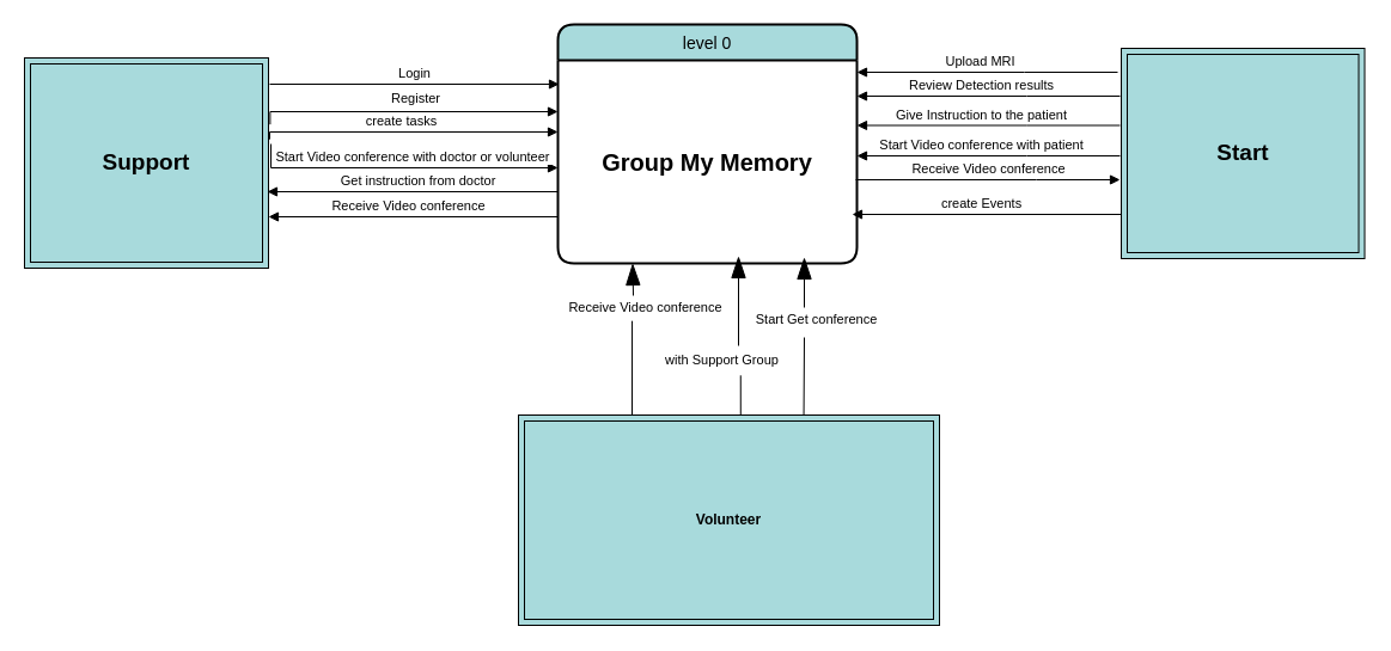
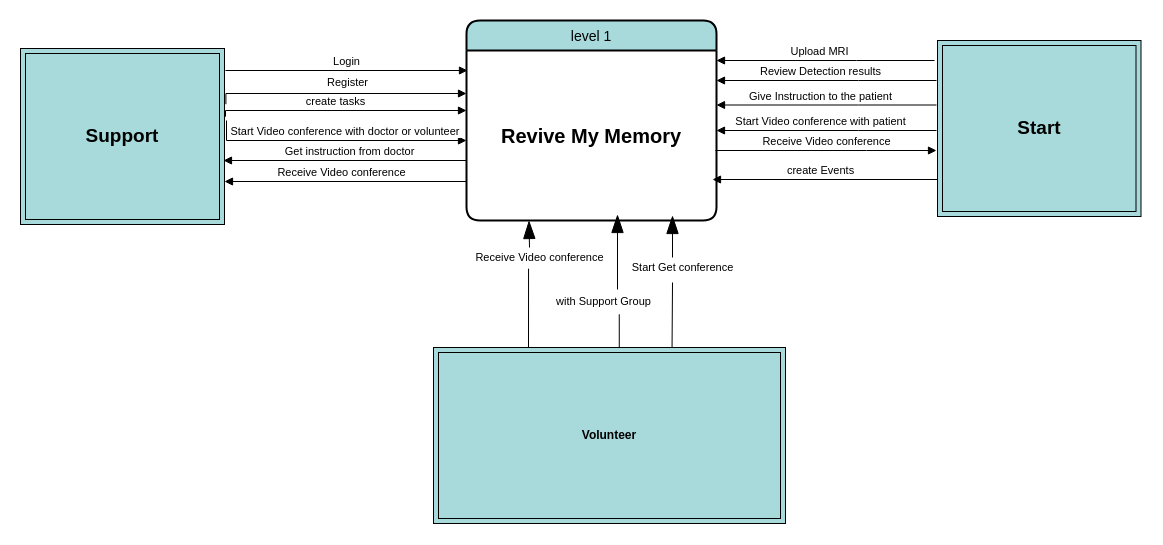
  <mxCell id="0" />
  <mxCell id="1" parent="0" />
- <mxCell id="2" value="level 0" style="swimlane;childLayout=stackLayout;horizontal=1;startSize=30;horizontalStack=0;rounded=1;fontSize=14;fontStyle=0;strokeWidth=2;resizeParent=0;resizeLast=1;shadow=0;dashed=0;align=center;fillColor=#A8DADC;" parent="1" vertex="1"><mxGeometry x="466" y="20" width="250" height="200" as="geometry" /></mxCell>
- <mxCell id="3" value="&lt;b&gt;&lt;font style=&quot;font-size: 20px;&quot;&gt;Group My Memory&lt;/font&gt;&lt;/b&gt;" style="text;strokeColor=none;align=center;fillColor=none;html=1;verticalAlign=middle;whiteSpace=wrap;rounded=0;" parent="2" vertex="1"><mxGeometry y="30" width="250" height="170" as="geometry" /></mxCell>
+ <mxCell id="2" value="level 1" style="swimlane;childLayout=stackLayout;horizontal=1;startSize=30;horizontalStack=0;rounded=1;fontSize=14;fontStyle=0;strokeWidth=2;resizeParent=0;resizeLast=1;shadow=0;dashed=0;align=center;fillColor=#A8DADC;" parent="1" vertex="1"><mxGeometry x="466" y="20" width="250" height="200" as="geometry" /></mxCell>
+ <mxCell id="3" value="&lt;b&gt;&lt;font style=&quot;font-size: 20px;&quot;&gt;Revive My Memory&lt;/font&gt;&lt;/b&gt;" style="text;strokeColor=none;align=center;fillColor=none;html=1;verticalAlign=middle;whiteSpace=wrap;rounded=0;" parent="2" vertex="1"><mxGeometry y="30" width="250" height="170" as="geometry" /></mxCell>
  <mxCell id="4" value="Login" style="html=1;verticalAlign=bottom;endArrow=block;edgeStyle=elbowEdgeStyle;elbow=vertical;curved=0;rounded=0;startArrow=none;entryX=0.004;entryY=0.121;entryDx=0;entryDy=0;entryPerimeter=0;" parent="1" target="3" edge="1"><mxGeometry width="80" relative="1" as="geometry"><mxPoint x="225" y="70" as="sourcePoint" /><mxPoint x="436" y="60" as="targetPoint" /><Array as="points"><mxPoint x="376" y="70" /><mxPoint x="336" y="60" /><mxPoint x="396" y="90" /><mxPoint x="286" y="110" /></Array><mxPoint as="offset" /></mxGeometry></mxCell>
  <mxCell id="5" value="Register" style="html=1;verticalAlign=bottom;endArrow=block;edgeStyle=elbowEdgeStyle;elbow=vertical;curved=0;rounded=0;startArrow=none;exitX=1.002;exitY=0.338;exitDx=0;exitDy=0;entryX=0;entryY=0.25;entryDx=0;entryDy=0;exitPerimeter=0;" parent="1" target="3" edge="1"><mxGeometry x="0.049" y="3" width="80" relative="1" as="geometry"><mxPoint x="225.4" y="103.7" as="sourcePoint" /><mxPoint x="466" y="80" as="targetPoint" /><Array as="points"><mxPoint x="326" y="93" /><mxPoint x="256" y="83" /><mxPoint x="246" y="90" /><mxPoint x="286" y="83" /><mxPoint x="286" y="90" /><mxPoint x="366" y="90" /><mxPoint x="326" y="80" /><mxPoint x="396" y="110" /><mxPoint x="286" y="130" /></Array><mxPoint y="1" as="offset" /></mxGeometry></mxCell>
  <mxCell id="6" value="create tasks" style="html=1;verticalAlign=bottom;endArrow=block;edgeStyle=elbowEdgeStyle;elbow=vertical;curved=0;rounded=0;startArrow=none;exitX=1;exitY=0.421;exitDx=0;exitDy=0;exitPerimeter=0;" parent="1" edge="1"><mxGeometry x="-0.06" width="80" relative="1" as="geometry"><mxPoint x="225" y="116.15" as="sourcePoint" /><mxPoint x="466" y="110" as="targetPoint" /><Array as="points"><mxPoint x="336" y="110" /><mxPoint x="396" y="100" /><mxPoint x="236" y="110" /><mxPoint x="396" y="150" /><mxPoint x="286" y="170" /></Array><mxPoint as="offset" /></mxGeometry></mxCell>
  <mxCell id="7" value="Start Video&amp;nbsp;conference with doctor or&amp;nbsp;volunteer&amp;nbsp;" style="html=1;verticalAlign=bottom;endArrow=block;edgeStyle=elbowEdgeStyle;elbow=vertical;curved=0;rounded=0;startArrow=none;" parent="1" edge="1"><mxGeometry x="0.077" width="80" relative="1" as="geometry"><mxPoint x="226" y="120" as="sourcePoint" /><mxPoint x="466" y="140" as="targetPoint" /><Array as="points"><mxPoint x="326" y="140" /><mxPoint x="396" y="160" /><mxPoint x="286" y="180" /></Array><mxPoint as="offset" /></mxGeometry></mxCell>
  <mxCell id="8" value="Upload MRI" style="html=1;verticalAlign=bottom;endArrow=block;edgeStyle=elbowEdgeStyle;elbow=vertical;curved=0;rounded=0;startArrow=none;" parent="1" target="3" edge="1"><mxGeometry x="0.053" width="80" relative="1" as="geometry"><mxPoint x="934" y="60" as="sourcePoint" /><mxPoint x="956" y="120" as="targetPoint" /><Array as="points"><mxPoint x="856" y="60" /><mxPoint x="806" y="120" /><mxPoint x="876" y="140" /><mxPoint x="766" y="160" /></Array><mxPoint as="offset" /></mxGeometry></mxCell>
  <mxCell id="9" value="Get instruction from doctor" style="html=1;verticalAlign=bottom;endArrow=block;edgeStyle=elbowEdgeStyle;elbow=vertical;curved=0;rounded=0;startArrow=none;exitX=0;exitY=0.5;exitDx=0;exitDy=0;entryX=0.995;entryY=0.632;entryDx=0;entryDy=0;entryPerimeter=0;" parent="1" source="3" edge="1" target="25"><mxGeometry x="0.053" width="80" relative="1" as="geometry"><mxPoint x="466" y="150" as="sourcePoint" /><mxPoint x="257" y="157" as="targetPoint" /><Array as="points"><mxPoint x="396" y="160" /><mxPoint x="388" y="150" /><mxPoint x="338" y="210" /><mxPoint x="408" y="230" /><mxPoint x="298" y="250" /></Array><mxPoint as="offset" /></mxGeometry></mxCell>
  <mxCell id="10" value="Review Detection results" style="html=1;verticalAlign=bottom;endArrow=block;edgeStyle=elbowEdgeStyle;elbow=vertical;curved=0;rounded=0;startArrow=none;" parent="1" edge="1"><mxGeometry x="0.053" width="80" relative="1" as="geometry"><mxPoint x="936" y="80" as="sourcePoint" /><mxPoint x="716" y="80" as="targetPoint" /><Array as="points"><mxPoint x="858" y="80" /><mxPoint x="808" y="140" /><mxPoint x="878" y="160" /><mxPoint x="768" y="180" /></Array><mxPoint as="offset" /></mxGeometry></mxCell>
  <mxCell id="11" value="Give Instruction to the patient" style="html=1;verticalAlign=bottom;endArrow=block;edgeStyle=elbowEdgeStyle;elbow=vertical;curved=0;rounded=0;startArrow=none;" parent="1" edge="1"><mxGeometry x="0.053" width="80" relative="1" as="geometry"><mxPoint x="936" y="104.5" as="sourcePoint" /><mxPoint x="716" y="104.5" as="targetPoint" /><Array as="points"><mxPoint x="858" y="104.5" /><mxPoint x="808" y="164.5" /><mxPoint x="878" y="184.5" /><mxPoint x="768" y="204.5" /></Array><mxPoint as="offset" /></mxGeometry></mxCell>
  <mxCell id="12" value="Receive&amp;nbsp;Video conference" style="html=1;verticalAlign=bottom;endArrow=block;edgeStyle=elbowEdgeStyle;elbow=vertical;curved=0;rounded=0;startArrow=none;" parent="1" edge="1"><mxGeometry x="0.004" width="80" relative="1" as="geometry"><mxPoint x="715" y="150" as="sourcePoint" /><mxPoint x="936" y="150" as="targetPoint" /><Array as="points"><mxPoint x="866" y="150" /><mxPoint x="826" y="140" /><mxPoint x="848" y="300" /><mxPoint x="798" y="360" /><mxPoint x="868" y="380" /><mxPoint x="758" y="400" /></Array><mxPoint as="offset" /></mxGeometry></mxCell>
  <mxCell id="13" value="Start Video conference with patient" style="html=1;verticalAlign=bottom;endArrow=block;edgeStyle=elbowEdgeStyle;elbow=vertical;curved=0;rounded=0;startArrow=none;" parent="1" edge="1"><mxGeometry x="0.053" width="80" relative="1" as="geometry"><mxPoint x="936" y="130" as="sourcePoint" /><mxPoint x="716" y="130" as="targetPoint" /><Array as="points"><mxPoint x="858" y="130" /><mxPoint x="808" y="190" /><mxPoint x="878" y="210" /><mxPoint x="768" y="230" /></Array><mxPoint as="offset" /></mxGeometry></mxCell>
  <mxCell id="14" value="Receive&amp;nbsp;Video conference" style="html=1;verticalAlign=bottom;endArrow=block;edgeStyle=elbowEdgeStyle;elbow=vertical;curved=0;rounded=0;startArrow=none;exitX=0;exitY=0.75;exitDx=0;exitDy=0;entryX=1;entryY=0.756;entryDx=0;entryDy=0;entryPerimeter=0;" parent="1" source="3" target="25" edge="1"><mxGeometry x="0.053" width="80" relative="1" as="geometry"><mxPoint x="456" y="180" as="sourcePoint" /><mxPoint x="219" y="181" as="targetPoint" /><Array as="points"><mxPoint x="336" y="181" /><mxPoint x="378" y="195" /><mxPoint x="328" y="255" /><mxPoint x="398" y="275" /><mxPoint x="288" y="295" /></Array><mxPoint as="offset" /></mxGeometry></mxCell>
  <mxCell id="15" value="" style="endArrow=blockThin;endSize=16;endFill=1;html=1;rounded=0;fontSize=11;startArrow=none;entryX=0.25;entryY=1;entryDx=0;entryDy=0;" parent="1" target="3" edge="1"><mxGeometry x="-1" y="212" width="160" relative="1" as="geometry"><mxPoint x="529" y="247" as="sourcePoint" /><mxPoint x="596" y="220" as="targetPoint" /><Array as="points" /><mxPoint x="-70" y="12" as="offset" /></mxGeometry></mxCell>
  <mxCell id="16" value="" style="endArrow=none;endSize=16;endFill=1;html=1;rounded=0;fontSize=11;entryX=0.425;entryY=0.967;entryDx=0;entryDy=0;entryPerimeter=0;" parent="1" target="17" edge="1"><mxGeometry x="-1" y="212" width="160" relative="1" as="geometry"><mxPoint x="528" y="349" as="sourcePoint" /><mxPoint x="599" y="221" as="targetPoint" /><Array as="points" /><mxPoint x="-70" y="12" as="offset" /></mxGeometry></mxCell>
  <mxCell id="17" value="Receive Video conference" style="text;html=1;align=center;verticalAlign=middle;resizable=0;points=[];autosize=1;strokeColor=none;fillColor=none;fontSize=11;" parent="1" vertex="1"><mxGeometry x="466" y="244" width="146" height="25" as="geometry" /></mxCell>
  <mxCell id="18" value="" style="endArrow=blockThin;endSize=16;endFill=1;html=1;rounded=0;fontSize=11;startArrow=none;entryX=0.25;entryY=1;entryDx=0;entryDy=0;" parent="1" edge="1"><mxGeometry x="-1" y="212" width="160" relative="1" as="geometry"><mxPoint x="672" y="257" as="sourcePoint" /><mxPoint x="672" y="215" as="targetPoint" /><Array as="points" /><mxPoint x="-70" y="12" as="offset" /></mxGeometry></mxCell>
  <mxCell id="19" value="" style="endArrow=none;endSize=16;endFill=1;html=1;rounded=0;fontSize=11;exitX=0.722;exitY=0.008;exitDx=0;exitDy=0;exitPerimeter=0;" parent="1" edge="1"><mxGeometry x="-1" y="212" width="160" relative="1" as="geometry"><mxPoint x="671.534" y="351.344" as="sourcePoint" /><mxPoint x="672" y="282" as="targetPoint" /><Array as="points" /><mxPoint x="-70" y="12" as="offset" /></mxGeometry></mxCell>
  <mxCell id="20" value="create Events" style="html=1;verticalAlign=bottom;endArrow=block;edgeStyle=elbowEdgeStyle;elbow=vertical;curved=0;rounded=0;startArrow=none;exitX=0.008;exitY=0.783;exitDx=0;exitDy=0;exitPerimeter=0;" parent="1" edge="1" source="27"><mxGeometry x="0.053" width="80" relative="1" as="geometry"><mxPoint x="932" y="179" as="sourcePoint" /><mxPoint x="712" y="179" as="targetPoint" /><Array as="points"><mxPoint x="854" y="179" /><mxPoint x="804" y="239" /><mxPoint x="874" y="259" /><mxPoint x="764" y="279" /></Array><mxPoint as="offset" /></mxGeometry></mxCell>
  <mxCell id="21" value="Start Get conference" style="text;html=1;align=center;verticalAlign=middle;resizable=0;points=[];autosize=1;strokeColor=none;fillColor=none;fontSize=11;" parent="1" vertex="1"><mxGeometry x="617" y="254" width="130" height="25" as="geometry" /></mxCell>
  <mxCell id="22" value="" style="endArrow=blockThin;endSize=16;endFill=1;html=1;rounded=0;fontSize=11;startArrow=none;entryX=0.25;entryY=1;entryDx=0;entryDy=0;" parent="1" edge="1"><mxGeometry x="-1" y="212" width="160" relative="1" as="geometry"><mxPoint x="617" y="289" as="sourcePoint" /><mxPoint x="617" y="214" as="targetPoint" /><Array as="points" /><mxPoint x="-70" y="12" as="offset" /></mxGeometry></mxCell>
  <mxCell id="23" value="with Support Group" style="text;html=1;align=center;verticalAlign=middle;resizable=0;points=[];autosize=1;strokeColor=none;fillColor=none;fontSize=11;" parent="1" vertex="1"><mxGeometry x="541" y="288" width="124" height="25" as="geometry" /></mxCell>
  <mxCell id="24" value="" style="endArrow=none;endSize=16;endFill=1;html=1;rounded=0;fontSize=11;entryX=0.627;entryY=1.032;entryDx=0;entryDy=0;entryPerimeter=0;exitX=0.57;exitY=0.006;exitDx=0;exitDy=0;exitPerimeter=0;" parent="1" target="23" edge="1"><mxGeometry x="-1" y="212" width="160" relative="1" as="geometry"><mxPoint x="618.79" y="351.008" as="sourcePoint" /><mxPoint x="612" y="277" as="targetPoint" /><Array as="points" /><mxPoint x="-70" y="12" as="offset" /></mxGeometry></mxCell>
  <mxCell id="25" value="&lt;b&gt;&lt;font style=&quot;font-size: 19px;&quot;&gt;Support&lt;/font&gt;&lt;/b&gt;" style="shape=ext;margin=3;double=1;whiteSpace=wrap;html=1;align=center;fillColor=#A8DADC;" vertex="1" parent="1"><mxGeometry x="20" y="48" width="204" height="176" as="geometry" /></mxCell>
  <mxCell id="26" value="&lt;b&gt;Volunteer&lt;/b&gt;" style="shape=ext;margin=3;double=1;whiteSpace=wrap;html=1;align=center;fillColor=#A8DADC;" vertex="1" parent="1"><mxGeometry x="433" y="347" width="352" height="176" as="geometry" /></mxCell>
  <mxCell id="27" value="&lt;b&gt;&lt;font style=&quot;font-size: 19px;&quot;&gt;Start&lt;/font&gt;&lt;/b&gt;" style="shape=ext;margin=3;double=1;whiteSpace=wrap;html=1;align=center;fillColor=#A8DADC;" vertex="1" parent="1"><mxGeometry x="937" y="40" width="203.5" height="176" as="geometry" /></mxCell>
